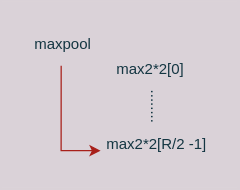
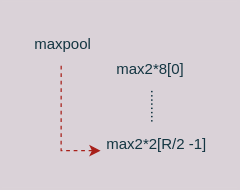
  <mxCell id="0" />
  <mxCell id="1" parent="0" />
- <mxCell id="2" style="edgeStyle=orthogonalEdgeStyle;rounded=0;orthogonalLoop=1;jettySize=auto;html=1;exitX=0.474;exitY=1.068;exitDx=0;exitDy=0;entryX=0;entryY=0.667;entryDx=0;entryDy=0;entryPerimeter=0;exitPerimeter=0;labelBackgroundColor=#DAD2D8;strokeColor=#A8201A;fontColor=#143642;" parent="1" source="3" target="5" edge="1"><mxGeometry relative="1" as="geometry" /></mxCell>
+ <mxCell id="2" style="edgeStyle=orthogonalEdgeStyle;rounded=0;orthogonalLoop=1;jettySize=auto;html=1;exitX=0.474;exitY=1.068;exitDx=0;exitDy=0;entryX=0;entryY=0.667;entryDx=0;entryDy=0;entryPerimeter=0;exitPerimeter=0;labelBackgroundColor=#DAD2D8;strokeColor=#A8201A;fontColor=#143642;dashed=1;" parent="1" source="3" target="5" edge="1"><mxGeometry relative="1" as="geometry" /></mxCell>
  <mxCell id="3" value="maxpool" style="text;html=1;strokeColor=none;fillColor=none;align=center;verticalAlign=middle;whiteSpace=wrap;rounded=0;fontColor=#143642;" parent="1" vertex="1"><mxGeometry x="20" y="20" width="60" height="30" as="geometry" /></mxCell>
- <mxCell id="4" value="max2*2[0]" style="text;html=1;strokeColor=none;fillColor=none;align=center;verticalAlign=middle;whiteSpace=wrap;rounded=0;fontColor=#143642;" parent="1" vertex="1"><mxGeometry x="90" y="40" width="60" height="30" as="geometry" /></mxCell>
+ <mxCell id="4" value="max2*8[0]" style="text;html=1;strokeColor=none;fillColor=none;align=center;verticalAlign=middle;whiteSpace=wrap;rounded=0;fontColor=#143642;" parent="1" vertex="1"><mxGeometry x="90" y="40" width="60" height="30" as="geometry" /></mxCell>
  <mxCell id="5" value="max2*2[R/2 -1]" style="text;html=1;strokeColor=none;fillColor=none;align=center;verticalAlign=middle;whiteSpace=wrap;rounded=0;fontColor=#143642;" parent="1" vertex="1"><mxGeometry x="80" y="100" width="90" height="30" as="geometry" /></mxCell>
  <mxCell id="6" value="........" style="text;html=1;strokeColor=none;fillColor=none;align=center;verticalAlign=middle;whiteSpace=wrap;rounded=0;rotation=90;fontColor=#143642;" parent="1" vertex="1"><mxGeometry x="100" y="70" width="50" height="30" as="geometry" /></mxCell>
